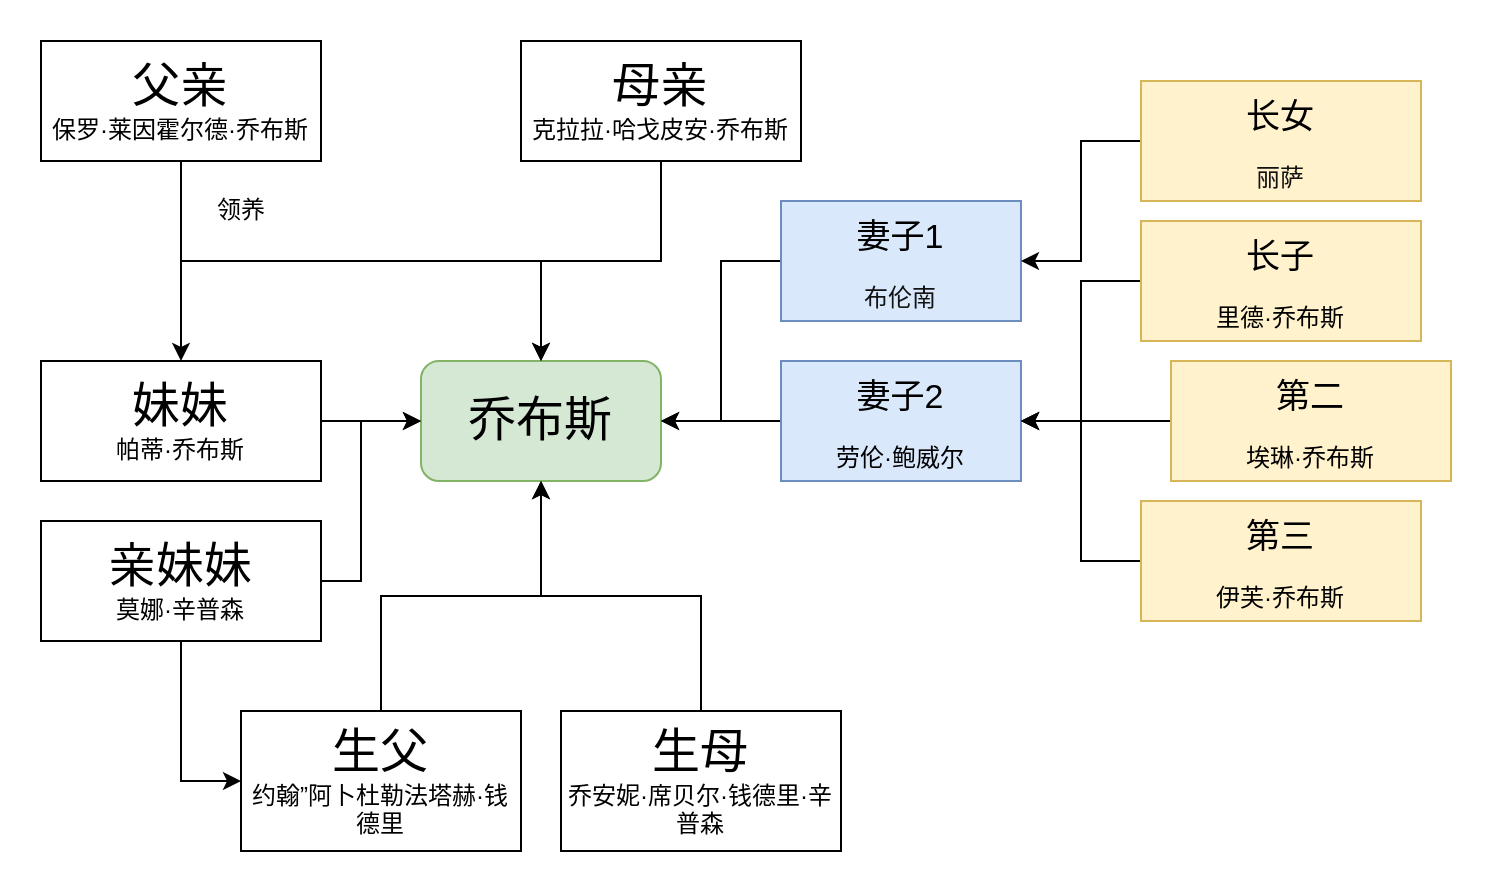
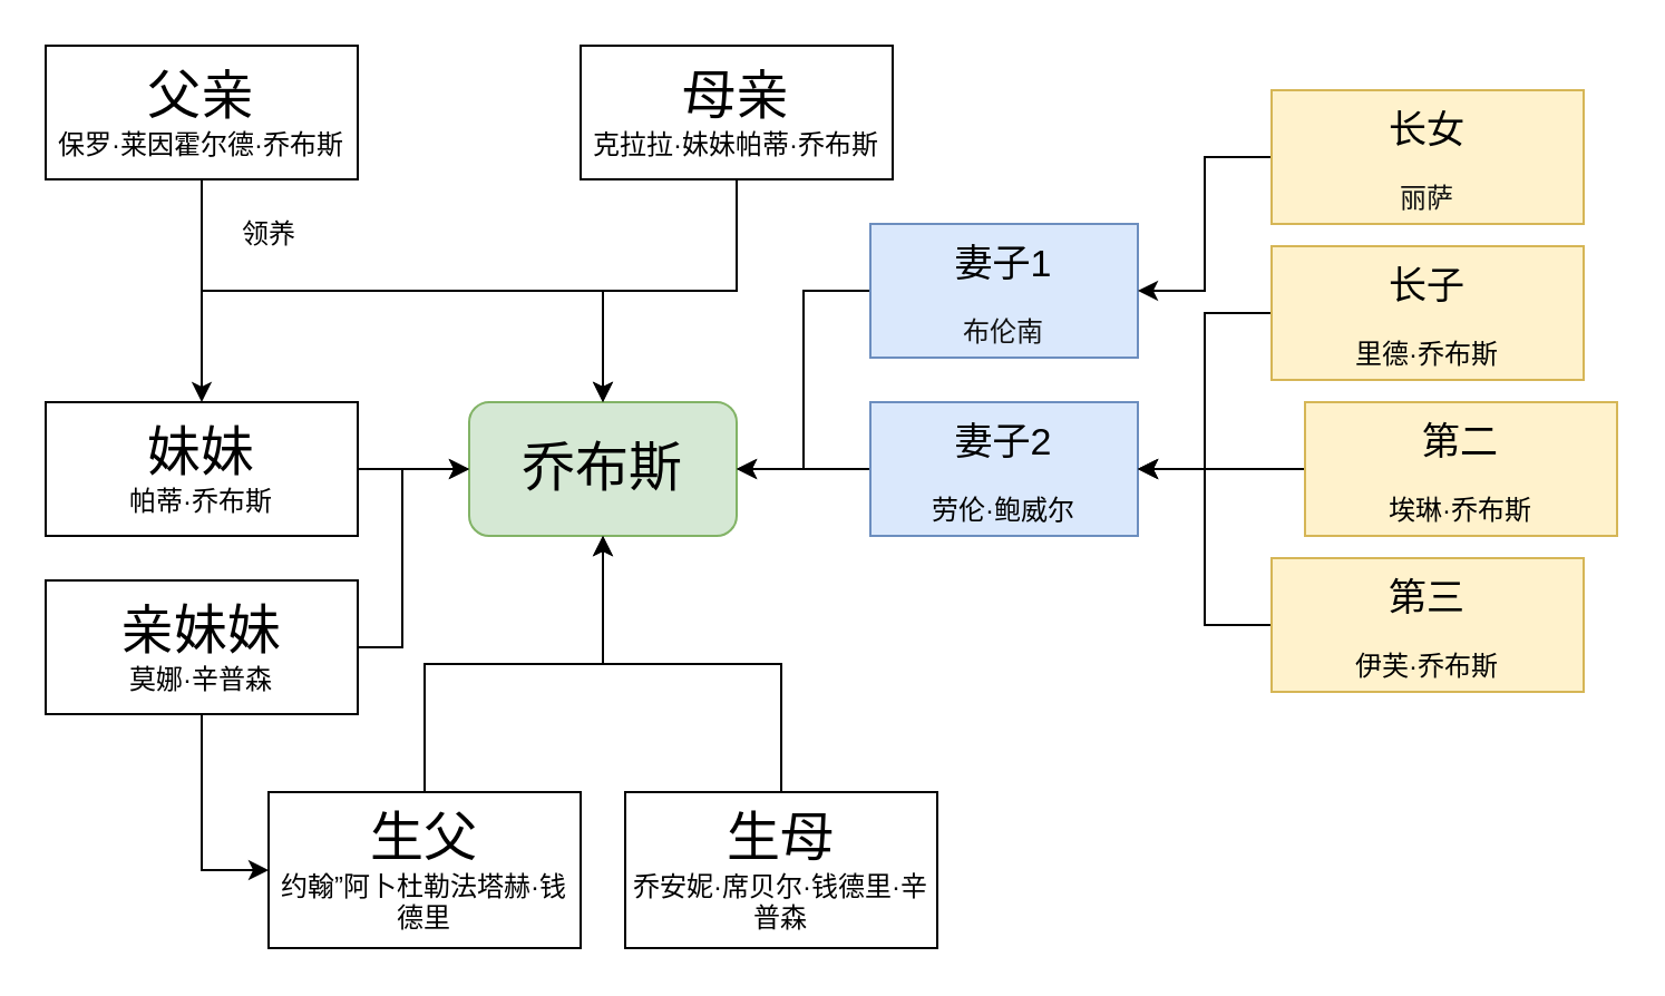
  <mxCell id="0" />
  <mxCell id="1" parent="0" />
  <mxCell id="2" value="乔布斯" style="rounded=1;whiteSpace=wrap;html=1;fontSize=24;fillColor=#d5e8d4;strokeColor=#82b366;" vertex="1" parent="1"><mxGeometry x="210" y="180" width="120" height="60" as="geometry" /></mxCell>
  <mxCell id="3" style="edgeStyle=orthogonalEdgeStyle;rounded=0;orthogonalLoop=1;jettySize=auto;html=1;fontSize=12;" edge="1" parent="1" source="4" target="2"><mxGeometry relative="1" as="geometry" /></mxCell>
  <mxCell id="4" value="&lt;span style=&quot;font-family: 宋体, arial; text-align: start;&quot;&gt;&lt;span style=&quot;font-size: 17px;&quot;&gt;妻子2&lt;/span&gt;&lt;br&gt;&lt;font style=&quot;font-size: 12px;&quot;&gt;劳伦·鲍威尔&lt;/font&gt;&lt;/span&gt;" style="rounded=0;whiteSpace=wrap;html=1;fontSize=24;fillColor=#dae8fc;strokeColor=#6c8ebf;" vertex="1" parent="1"><mxGeometry x="390" y="180" width="120" height="60" as="geometry" /></mxCell>
  <mxCell id="5" style="edgeStyle=orthogonalEdgeStyle;rounded=0;orthogonalLoop=1;jettySize=auto;html=1;fontSize=12;" edge="1" parent="1" source="6" target="4"><mxGeometry relative="1" as="geometry" /></mxCell>
  <mxCell id="6" value="&lt;span style=&quot;font-family: 宋体, arial; text-align: start;&quot;&gt;&lt;span style=&quot;font-size: 17px;&quot;&gt;第二&lt;/span&gt;&lt;br&gt;&lt;font style=&quot;font-size: 12px;&quot;&gt;埃琳·乔布斯&lt;/font&gt;&lt;/span&gt;" style="rounded=0;whiteSpace=wrap;html=1;fontSize=24;fillColor=#fff2cc;strokeColor=#d6b656;" vertex="1" parent="1"><mxGeometry x="585" y="180" width="140" height="60" as="geometry" /></mxCell>
  <mxCell id="7" style="edgeStyle=orthogonalEdgeStyle;rounded=0;orthogonalLoop=1;jettySize=auto;html=1;entryX=1;entryY=0.5;entryDx=0;entryDy=0;fontSize=12;" edge="1" parent="1" source="8" target="4"><mxGeometry relative="1" as="geometry" /></mxCell>
  <mxCell id="8" value="&lt;span style=&quot;font-family: 宋体, arial; text-align: start;&quot;&gt;&lt;span style=&quot;font-size: 17px;&quot;&gt;第三&lt;/span&gt;&lt;br&gt;&lt;font style=&quot;font-size: 12px;&quot;&gt;伊芙·乔布斯&lt;/font&gt;&lt;/span&gt;" style="rounded=0;whiteSpace=wrap;html=1;fontSize=24;fillColor=#fff2cc;strokeColor=#d6b656;" vertex="1" parent="1"><mxGeometry x="570" y="250" width="140" height="60" as="geometry" /></mxCell>
  <mxCell id="9" style="edgeStyle=orthogonalEdgeStyle;rounded=0;orthogonalLoop=1;jettySize=auto;html=1;fontSize=12;" edge="1" parent="1" source="11" target="2"><mxGeometry relative="1" as="geometry"><Array as="points"><mxPoint x="90" y="130" /><mxPoint x="270" y="130" /></Array></mxGeometry></mxCell>
  <mxCell id="10" style="edgeStyle=orthogonalEdgeStyle;rounded=0;orthogonalLoop=1;jettySize=auto;html=1;fontSize=12;" edge="1" parent="1" source="11" target="15"><mxGeometry relative="1" as="geometry" /></mxCell>
  <mxCell id="11" value="&lt;span style=&quot;font-family: 宋体, arial; text-align: start;&quot;&gt;&lt;font style=&quot;font-size: 24px;&quot;&gt;父亲&lt;/font&gt;&lt;br style=&quot;font-size: 12px;&quot;&gt;&lt;/span&gt;&lt;span style=&quot;font-family: 宋体, arial; text-align: start; font-size: 12px;&quot;&gt;&lt;font style=&quot;font-size: 12px;&quot;&gt;保罗·莱因霍尔德·乔布斯&lt;/font&gt;&lt;/span&gt;" style="rounded=0;whiteSpace=wrap;html=1;fontSize=12;" vertex="1" parent="1"><mxGeometry x="20" y="20" width="140" height="60" as="geometry" /></mxCell>
  <mxCell id="12" style="edgeStyle=orthogonalEdgeStyle;rounded=0;orthogonalLoop=1;jettySize=auto;html=1;fontSize=12;" edge="1" parent="1" source="13" target="2"><mxGeometry relative="1" as="geometry" /></mxCell>
- <mxCell id="13" value="&lt;span style=&quot;font-family: 宋体, arial; text-align: start;&quot;&gt;&lt;font style=&quot;font-size: 24px;&quot;&gt;母亲&lt;/font&gt;&lt;br style=&quot;font-size: 12px;&quot;&gt;&lt;/span&gt;&lt;span style=&quot;font-family: 宋体, arial; text-align: start;&quot;&gt;&lt;font style=&quot;font-size: 12px;&quot;&gt;克拉拉·哈戈皮安·乔布斯&lt;/font&gt;&lt;/span&gt;" style="rounded=0;whiteSpace=wrap;html=1;fontSize=12;" vertex="1" parent="1"><mxGeometry x="260" y="20" width="140" height="60" as="geometry" /></mxCell>
+ <mxCell id="13" value="&lt;span style=&quot;font-family: 宋体, arial; text-align: start;&quot;&gt;&lt;font style=&quot;font-size: 24px;&quot;&gt;母亲&lt;/font&gt;&lt;br style=&quot;font-size: 12px;&quot;&gt;&lt;/span&gt;&lt;span style=&quot;font-family: 宋体, arial; text-align: start;&quot;&gt;&lt;font style=&quot;font-size: 12px;&quot;&gt;克拉拉·妹妹帕蒂·乔布斯&lt;/font&gt;&lt;/span&gt;" style="rounded=0;whiteSpace=wrap;html=1;fontSize=12;" vertex="1" parent="1"><mxGeometry x="260" y="20" width="140" height="60" as="geometry" /></mxCell>
  <mxCell id="14" style="edgeStyle=orthogonalEdgeStyle;rounded=0;orthogonalLoop=1;jettySize=auto;html=1;fontSize=12;" edge="1" parent="1" source="15" target="2"><mxGeometry relative="1" as="geometry" /></mxCell>
  <mxCell id="15" value="&lt;span style=&quot;font-family: 宋体, arial; text-align: start;&quot;&gt;&lt;span style=&quot;font-size: 24px;&quot;&gt;妹妹&lt;/span&gt;&lt;br style=&quot;font-size: 12px;&quot;&gt;&lt;/span&gt;&lt;span style=&quot;font-family: 宋体, arial; text-align: start;&quot;&gt;&lt;font style=&quot;font-size: 12px;&quot;&gt;帕蒂·乔布斯&lt;/font&gt;&lt;/span&gt;" style="rounded=0;whiteSpace=wrap;html=1;fontSize=12;" vertex="1" parent="1"><mxGeometry x="20" y="180" width="140" height="60" as="geometry" /></mxCell>
  <mxCell id="16" value="领养" style="text;html=1;align=center;verticalAlign=middle;resizable=0;points=[];autosize=1;strokeColor=none;fillColor=none;fontSize=12;" vertex="1" parent="1"><mxGeometry x="100" y="95" width="40" height="20" as="geometry" /></mxCell>
  <mxCell id="17" style="edgeStyle=orthogonalEdgeStyle;rounded=0;orthogonalLoop=1;jettySize=auto;html=1;entryX=1;entryY=0.5;entryDx=0;entryDy=0;fontSize=12;" edge="1" parent="1" source="18" target="4"><mxGeometry relative="1" as="geometry" /></mxCell>
  <mxCell id="18" value="&lt;span style=&quot;font-family: 宋体, arial; text-align: start;&quot;&gt;&lt;span style=&quot;font-size: 17px;&quot;&gt;长子&lt;/span&gt;&lt;br&gt;&lt;font style=&quot;font-size: 12px;&quot;&gt;里德·乔布斯&lt;/font&gt;&lt;/span&gt;" style="rounded=0;whiteSpace=wrap;html=1;fontSize=24;fillColor=#fff2cc;strokeColor=#d6b656;" vertex="1" parent="1"><mxGeometry x="570" y="110" width="140" height="60" as="geometry" /></mxCell>
  <mxCell id="19" style="edgeStyle=orthogonalEdgeStyle;rounded=0;orthogonalLoop=1;jettySize=auto;html=1;fontSize=12;" edge="1" parent="1" source="20" target="2"><mxGeometry relative="1" as="geometry"><Array as="points"><mxPoint x="360" y="130" /><mxPoint x="360" y="210" /></Array></mxGeometry></mxCell>
  <mxCell id="20" value="&lt;span style=&quot;font-family: 宋体, arial; text-align: start;&quot;&gt;&lt;span style=&quot;font-size: 17px;&quot;&gt;妻子1&lt;/span&gt;&lt;br&gt;&lt;/span&gt;&lt;span style=&quot;color: rgb(18, 18, 18); font-family: -apple-system, &amp;quot;system-ui&amp;quot;, &amp;quot;Helvetica Neue&amp;quot;, &amp;quot;PingFang SC&amp;quot;, &amp;quot;Microsoft YaHei&amp;quot;, &amp;quot;Source Han Sans SC&amp;quot;, &amp;quot;Noto Sans CJK SC&amp;quot;, &amp;quot;WenQuanYi Micro Hei&amp;quot;, sans-serif; text-align: start;&quot;&gt;&lt;font style=&quot;font-size: 12px;&quot;&gt;布伦南&lt;/font&gt;&lt;/span&gt;&lt;span style=&quot;font-family: 宋体, arial; text-align: start;&quot;&gt;&lt;br&gt;&lt;/span&gt;" style="rounded=0;whiteSpace=wrap;html=1;fontSize=24;fillColor=#dae8fc;strokeColor=#6c8ebf;" vertex="1" parent="1"><mxGeometry x="390" y="100" width="120" height="60" as="geometry" /></mxCell>
  <mxCell id="21" style="edgeStyle=orthogonalEdgeStyle;rounded=0;orthogonalLoop=1;jettySize=auto;html=1;fontSize=12;" edge="1" parent="1" source="22" target="20"><mxGeometry relative="1" as="geometry" /></mxCell>
  <mxCell id="22" value="&lt;span style=&quot;font-family: 宋体, arial; text-align: start;&quot;&gt;&lt;span style=&quot;font-size: 17px;&quot;&gt;长女&lt;/span&gt;&lt;br&gt;&lt;/span&gt;&lt;span style=&quot;color: rgb(18, 18, 18); font-family: -apple-system, &amp;quot;system-ui&amp;quot;, &amp;quot;Helvetica Neue&amp;quot;, &amp;quot;PingFang SC&amp;quot;, &amp;quot;Microsoft YaHei&amp;quot;, &amp;quot;Source Han Sans SC&amp;quot;, &amp;quot;Noto Sans CJK SC&amp;quot;, &amp;quot;WenQuanYi Micro Hei&amp;quot;, sans-serif; text-align: start;&quot;&gt;&lt;font style=&quot;font-size: 12px;&quot;&gt;丽萨&lt;/font&gt;&lt;/span&gt;&lt;span style=&quot;font-family: 宋体, arial; text-align: start;&quot;&gt;&lt;br&gt;&lt;/span&gt;" style="rounded=0;whiteSpace=wrap;html=1;fontSize=24;fillColor=#fff2cc;strokeColor=#d6b656;" vertex="1" parent="1"><mxGeometry x="570" y="40" width="140" height="60" as="geometry" /></mxCell>
  <mxCell id="23" style="edgeStyle=orthogonalEdgeStyle;rounded=0;orthogonalLoop=1;jettySize=auto;html=1;fontSize=12;" edge="1" parent="1" source="24" target="2"><mxGeometry relative="1" as="geometry" /></mxCell>
  <mxCell id="24" value="&lt;span style=&quot;font-family: 宋体, arial; text-align: start;&quot;&gt;&lt;font style=&quot;font-size: 24px;&quot;&gt;生母&lt;/font&gt;&lt;br style=&quot;font-size: 12px;&quot;&gt;&lt;/span&gt;&lt;span style=&quot;font-family: 宋体, arial; text-align: start;&quot;&gt;&lt;font style=&quot;font-size: 12px;&quot;&gt;乔安妮·席贝尔·钱德里·辛普森&lt;/font&gt;&lt;/span&gt;&lt;span style=&quot;font-family: 宋体, arial; text-align: start;&quot;&gt;&lt;font style=&quot;font-size: 12px;&quot;&gt;&lt;br&gt;&lt;/font&gt;&lt;/span&gt;" style="rounded=0;whiteSpace=wrap;html=1;fontSize=12;" vertex="1" parent="1"><mxGeometry x="280" y="355" width="140" height="70" as="geometry" /></mxCell>
  <mxCell id="25" style="edgeStyle=orthogonalEdgeStyle;rounded=0;orthogonalLoop=1;jettySize=auto;html=1;fontSize=12;" edge="1" parent="1" source="27" target="2"><mxGeometry relative="1" as="geometry"><Array as="points"><mxPoint x="180" y="290" /><mxPoint x="180" y="210" /></Array></mxGeometry></mxCell>
  <mxCell id="26" style="edgeStyle=orthogonalEdgeStyle;rounded=0;orthogonalLoop=1;jettySize=auto;html=1;entryX=0;entryY=0.5;entryDx=0;entryDy=0;fontSize=12;" edge="1" parent="1" source="27" target="29"><mxGeometry relative="1" as="geometry" /></mxCell>
  <mxCell id="27" value="&lt;span style=&quot;font-family: 宋体, arial; text-align: start;&quot;&gt;&lt;span style=&quot;font-size: 24px;&quot;&gt;亲妹妹&lt;/span&gt;&lt;br style=&quot;font-size: 12px;&quot;&gt;&lt;/span&gt;&lt;span style=&quot;font-family: 宋体, arial; text-align: start;&quot;&gt;&lt;font style=&quot;font-size: 12px;&quot;&gt;莫娜·辛普森&lt;/font&gt;&lt;/span&gt;" style="rounded=0;whiteSpace=wrap;html=1;fontSize=12;" vertex="1" parent="1"><mxGeometry x="20" y="260" width="140" height="60" as="geometry" /></mxCell>
  <mxCell id="28" style="edgeStyle=orthogonalEdgeStyle;rounded=0;orthogonalLoop=1;jettySize=auto;html=1;fontSize=12;" edge="1" parent="1" source="29" target="2"><mxGeometry relative="1" as="geometry" /></mxCell>
  <mxCell id="29" value="&lt;span style=&quot;font-family: 宋体, arial; text-align: start;&quot;&gt;&lt;font style=&quot;font-size: 24px;&quot;&gt;生父&lt;/font&gt;&lt;br style=&quot;font-size: 12px;&quot;&gt;&lt;/span&gt;&lt;span style=&quot;font-family: 宋体, arial; text-align: start;&quot;&gt;&lt;font style=&quot;font-size: 12px;&quot;&gt;约翰”阿卜杜勒法塔赫·钱德里&lt;/font&gt;&lt;/span&gt;&lt;span style=&quot;font-family: 宋体, arial; text-align: start;&quot;&gt;&lt;font style=&quot;font-size: 12px;&quot;&gt;&lt;br&gt;&lt;/font&gt;&lt;/span&gt;" style="rounded=0;whiteSpace=wrap;html=1;fontSize=12;" vertex="1" parent="1"><mxGeometry x="120" y="355" width="140" height="70" as="geometry" /></mxCell>
